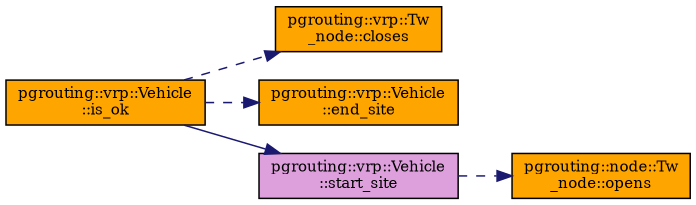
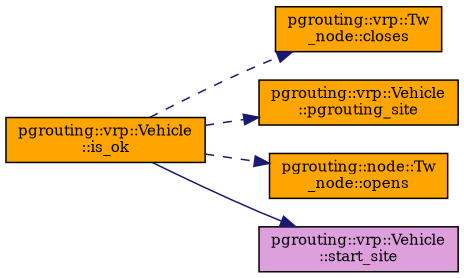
  digraph {
    fontname="DejaVu Serif"
    rankdir=LR
    node [color=black fillcolor=orange fontname="DejaVu Serif" fontsize=10 shape=record style=filled]
    edge [color=midnightblue fontname="DejaVu Serif" fontsize=10 labelfontname=Helvetica labelfontsize=10 style=dashed]
    n1 [fontcolor=black height=0.2 label="pgrouting::vrp::Vehicle\l::is_ok" width=0.4]
    n2 [height=0.2 label="pgrouting::vrp::Tw\l_node::closes" width=0.4]
-   n3 [height=0.2 label="pgrouting::vrp::Vehicle\l::end_site" width=0.4]
+   n3 [height=0.2 label="pgrouting::vrp::Vehicle\l::pgrouting_site" width=0.4]
    n4 [height=0.2 label="pgrouting::node::Tw\l_node::opens" width=0.4]
    n5 [fillcolor=plum height=0.2 label="pgrouting::vrp::Vehicle\l::start_site" width=0.4]
    n1 -> n2
    n1 -> n3
-   n5 -> n4
+   n1 -> n4
    n1 -> n5 [style=solid]
  }
